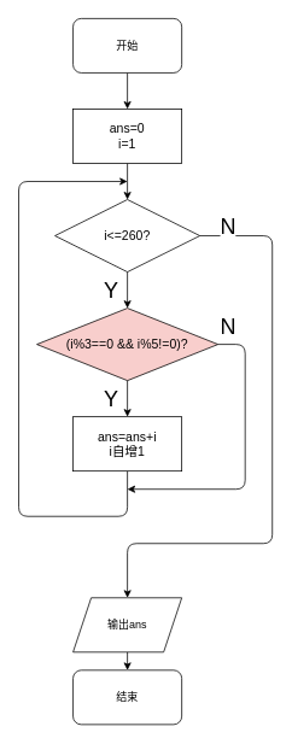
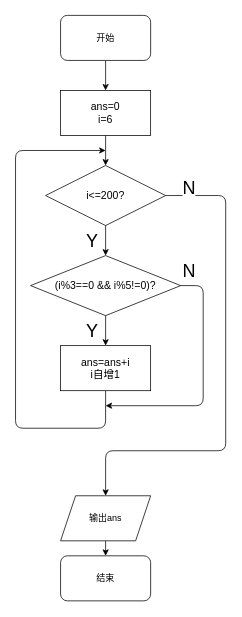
  <mxCell id="0" />
  <mxCell id="1" parent="0" />
  <mxCell id="2" style="edgeStyle=none;html=1;fontSize=14;" edge="1" parent="1" source="3" target="9"><mxGeometry relative="1" as="geometry" /></mxCell>
  <mxCell id="3" value="开始" style="rounded=1;whiteSpace=wrap;html=1;" parent="1" vertex="1"><mxGeometry x="80" y="20" width="120" height="60" as="geometry" /></mxCell>
  <mxCell id="4" value="结束" style="rounded=1;whiteSpace=wrap;html=1;" parent="1" vertex="1"><mxGeometry x="80" y="740" width="120" height="60" as="geometry" /></mxCell>
  <mxCell id="5" style="edgeStyle=none;html=1;fontSize=12;exitX=0.5;exitY=1;exitDx=0;exitDy=0;entryX=0.5;entryY=0;entryDx=0;entryDy=0;" parent="1" source="6" target="4" edge="1"><mxGeometry relative="1" as="geometry"><mxPoint x="142.5" y="590" as="sourcePoint" /><mxPoint x="143" y="630" as="targetPoint" /></mxGeometry></mxCell>
  <mxCell id="6" value="输出ans" style="shape=parallelogram;perimeter=parallelogramPerimeter;whiteSpace=wrap;html=1;fixedSize=1;fontSize=12;" parent="1" vertex="1"><mxGeometry x="80" y="660" width="120" height="60" as="geometry" /></mxCell>
- <mxCell id="7" value="i&amp;lt;=260?" style="rhombus;whiteSpace=wrap;html=1;fontSize=14;" vertex="1" parent="1"><mxGeometry x="60" y="220" width="160" height="80" as="geometry" /></mxCell>
+ <mxCell id="7" value="i&amp;lt;=200?" style="rhombus;whiteSpace=wrap;html=1;fontSize=14;" vertex="1" parent="1"><mxGeometry x="60" y="220" width="160" height="80" as="geometry" /></mxCell>
  <mxCell id="8" style="edgeStyle=none;html=1;fontSize=14;" edge="1" parent="1" source="9" target="7"><mxGeometry relative="1" as="geometry" /></mxCell>
- <mxCell id="9" value="ans=0&lt;br&gt;i=1" style="rounded=0;whiteSpace=wrap;html=1;fontSize=14;" vertex="1" parent="1"><mxGeometry x="80" y="120" width="120" height="60" as="geometry" /></mxCell>
+ <mxCell id="9" value="ans=0&lt;br&gt;i=6" style="rounded=0;whiteSpace=wrap;html=1;fontSize=14;" vertex="1" parent="1"><mxGeometry x="80" y="120" width="120" height="60" as="geometry" /></mxCell>
  <mxCell id="10" value="" style="endArrow=classic;html=1;exitX=0.5;exitY=1;exitDx=0;exitDy=0;entryX=0.5;entryY=0;entryDx=0;entryDy=0;" edge="1" parent="1" source="7" target="12"><mxGeometry relative="1" as="geometry"><mxPoint x="120" y="320" as="sourcePoint" /><mxPoint x="140" y="340" as="targetPoint" /></mxGeometry></mxCell>
  <mxCell id="11" value="Y" style="edgeLabel;resizable=0;html=1;align=center;verticalAlign=middle;fontSize=24;" connectable="0" vertex="1" parent="10"><mxGeometry relative="1" as="geometry"><mxPoint x="-19" as="offset" /></mxGeometry></mxCell>
- <mxCell id="12" value="(i%3==0 &amp;amp;&amp;amp; i%5!=0)?" style="rhombus;whiteSpace=wrap;html=1;fontSize=14;fillColor=#f8cecc;" vertex="1" parent="1"><mxGeometry x="40" y="340" width="200" height="80" as="geometry" /></mxCell>
+ <mxCell id="12" value="(i%3==0 &amp;amp;&amp;amp; i%5!=0)?" style="rhombus;whiteSpace=wrap;html=1;fontSize=14;" vertex="1" parent="1"><mxGeometry x="40" y="340" width="200" height="80" as="geometry" /></mxCell>
  <mxCell id="13" value="" style="endArrow=classic;html=1;exitX=0.5;exitY=1;exitDx=0;exitDy=0;entryX=0.5;entryY=0;entryDx=0;entryDy=0;" edge="1" parent="1" source="12" target="16"><mxGeometry relative="1" as="geometry"><mxPoint x="-60.5" y="520" as="sourcePoint" /><mxPoint x="60" y="450" as="targetPoint" /></mxGeometry></mxCell>
  <mxCell id="14" value="Y" style="edgeLabel;resizable=0;html=1;align=center;verticalAlign=middle;fontSize=24;" connectable="0" vertex="1" parent="13"><mxGeometry relative="1" as="geometry"><mxPoint x="-19" as="offset" /></mxGeometry></mxCell>
  <mxCell id="15" style="edgeStyle=none;html=1;fontSize=14;" edge="1" parent="1" source="16"><mxGeometry relative="1" as="geometry"><mxPoint x="140" y="200" as="targetPoint" /><Array as="points"><mxPoint x="140" y="570" /><mxPoint x="20" y="570" /><mxPoint x="20" y="200" /></Array></mxGeometry></mxCell>
  <mxCell id="16" value="ans=ans+i&lt;br&gt;i自增1" style="rounded=0;whiteSpace=wrap;html=1;fontSize=14;" vertex="1" parent="1"><mxGeometry x="80" y="460" width="120" height="60" as="geometry" /></mxCell>
  <mxCell id="17" value="" style="endArrow=classic;html=1;exitX=1;exitY=0.5;exitDx=0;exitDy=0;entryX=0.5;entryY=0;entryDx=0;entryDy=0;" edge="1" parent="1" source="7" target="6"><mxGeometry relative="1" as="geometry"><mxPoint x="-50.5" y="530" as="sourcePoint" /><mxPoint x="260" y="580" as="targetPoint" /><Array as="points"><mxPoint x="300" y="260" /><mxPoint x="300" y="600" /><mxPoint x="140" y="600" /></Array></mxGeometry></mxCell>
  <mxCell id="18" value="N" style="edgeLabel;resizable=0;html=1;align=center;verticalAlign=middle;fontSize=24;" connectable="0" vertex="1" parent="17"><mxGeometry relative="1" as="geometry"><mxPoint x="-50" y="-250" as="offset" /></mxGeometry></mxCell>
  <mxCell id="19" value="" style="endArrow=classic;html=1;exitX=1;exitY=0.5;exitDx=0;exitDy=0;" edge="1" parent="1" source="12"><mxGeometry relative="1" as="geometry"><mxPoint x="-40.5" y="540" as="sourcePoint" /><mxPoint x="140" y="540" as="targetPoint" /><Array as="points"><mxPoint x="270" y="380" /><mxPoint x="270" y="540" /></Array></mxGeometry></mxCell>
  <mxCell id="20" value="N" style="edgeLabel;resizable=0;html=1;align=center;verticalAlign=middle;fontSize=24;" connectable="0" vertex="1" parent="19"><mxGeometry relative="1" as="geometry"><mxPoint x="-20" y="-150" as="offset" /></mxGeometry></mxCell>
